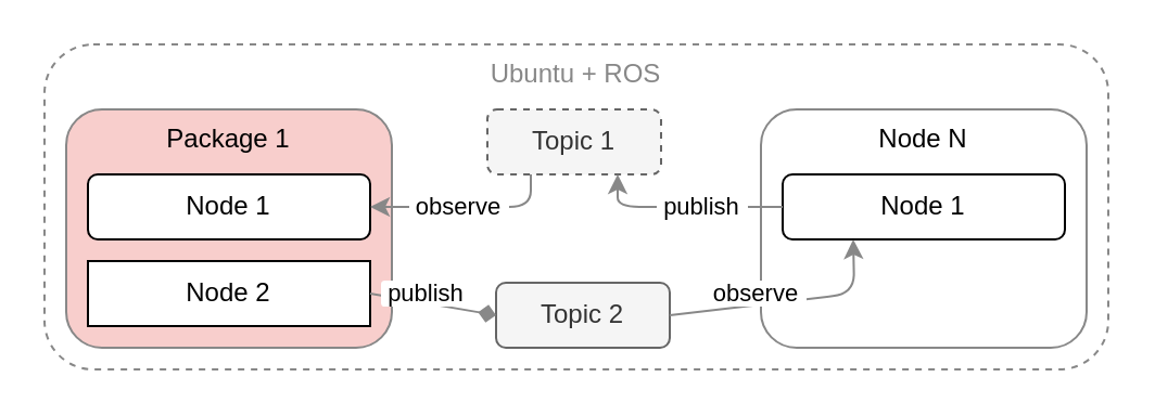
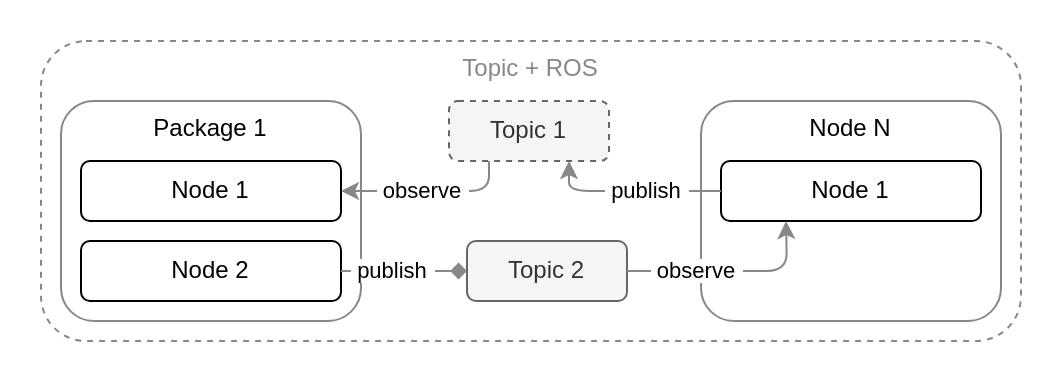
  <mxCell id="0" />
  <mxCell id="1" parent="0" />
- <mxCell id="2" value="Ubuntu + ROS" style="rounded=1;whiteSpace=wrap;html=1;verticalAlign=top;fontColor=#888888;fillColor=none;strokeColor=#888888;dashed=1;" vertex="1" parent="1"><mxGeometry x="20" y="20" width="490" height="150" as="geometry" /></mxCell>
- <mxCell id="3" value="Package 1" style="rounded=1;whiteSpace=wrap;html=1;strokeColor=#888;fontColor=#000000;verticalAlign=top;fillColor=#f8cecc;" vertex="1" parent="1"><mxGeometry x="30" y="50" width="150" height="110" as="geometry" /></mxCell>
+ <mxCell id="2" value="Topic + ROS" style="rounded=1;whiteSpace=wrap;html=1;verticalAlign=top;fontColor=#888888;fillColor=none;strokeColor=#888888;dashed=1;" vertex="1" parent="1"><mxGeometry x="20" y="20" width="490" height="150" as="geometry" /></mxCell>
+ <mxCell id="3" value="Package 1" style="rounded=1;whiteSpace=wrap;html=1;strokeColor=#888;fontColor=#000000;verticalAlign=top;" vertex="1" parent="1"><mxGeometry x="30" y="50" width="150" height="110" as="geometry" /></mxCell>
  <mxCell id="4" value="Node N" style="rounded=1;whiteSpace=wrap;html=1;strokeColor=#888;fontColor=#000000;verticalAlign=top;" vertex="1" parent="1"><mxGeometry x="350" y="50" width="150" height="110" as="geometry" /></mxCell>
  <mxCell id="5" value="Node 1" style="rounded=1;whiteSpace=wrap;html=1;spacing=2;" vertex="1" parent="1"><mxGeometry x="40" y="80" width="130" height="30" as="geometry" /></mxCell>
- <mxCell id="6" value="Node 2" style="whiteSpace=wrap;html=1;spacing=2;rounded=0;" vertex="1" parent="1"><mxGeometry x="40" y="120" width="130" height="30" as="geometry" /></mxCell>
+ <mxCell id="6" value="Node 2" style="rounded=1;whiteSpace=wrap;html=1;spacing=2;" vertex="1" parent="1"><mxGeometry x="40" y="120" width="130" height="30" as="geometry" /></mxCell>
  <mxCell id="7" value="Topic 1" style="rounded=1;whiteSpace=wrap;html=1;spacing=2;fillColor=#f5f5f5;fontColor=#333333;strokeColor=#666666;dashed=1;" vertex="1" parent="1"><mxGeometry x="224" y="50" width="80" height="30" as="geometry" /></mxCell>
  <mxCell id="8" value="Node 1" style="rounded=1;whiteSpace=wrap;html=1;spacing=2;" vertex="1" parent="1"><mxGeometry x="360" y="80" width="130" height="30" as="geometry" /></mxCell>
- <mxCell id="9" value="Topic 2" style="rounded=1;whiteSpace=wrap;html=1;spacing=2;fillColor=#f5f5f5;fontColor=#333333;strokeColor=#666666;" vertex="1" parent="1"><mxGeometry x="228" y="130" width="80" height="30" as="geometry" /></mxCell>
+ <mxCell id="9" value="Topic 2" style="rounded=1;whiteSpace=wrap;html=1;spacing=2;fillColor=#f5f5f5;fontColor=#333333;strokeColor=#666666;" vertex="1" parent="1"><mxGeometry x="233" y="120" width="80" height="30" as="geometry" /></mxCell>
  <mxCell id="10" value="" style="endArrow=none;html=1;rounded=1;exitX=1;exitY=0.5;exitDx=0;exitDy=0;entryX=0.25;entryY=1;entryDx=0;entryDy=0;startArrow=classic;startFill=1;endFill=0;strokeColor=#888;" edge="1" parent="1" source="5" target="7"><mxGeometry width="50" height="50" relative="1" as="geometry"><mxPoint x="190" y="100" as="sourcePoint" /><mxPoint x="240" y="50" as="targetPoint" /><Array as="points"><mxPoint x="244" y="95" /></Array></mxGeometry></mxCell>
  <mxCell id="11" value="" style="endArrow=diamond;html=1;rounded=0;exitX=1;exitY=0.5;exitDx=0;exitDy=0;entryX=0;entryY=0.5;entryDx=0;entryDy=0;strokeColor=#888;" edge="1" parent="1" source="6" target="9"><mxGeometry width="50" height="50" relative="1" as="geometry"><mxPoint x="190" y="150" as="sourcePoint" /><mxPoint x="240" y="100" as="targetPoint" /></mxGeometry></mxCell>
  <mxCell id="12" value="" style="endArrow=classic;html=1;rounded=1;entryX=0.25;entryY=1;entryDx=0;entryDy=0;exitX=1;exitY=0.5;exitDx=0;exitDy=0;strokeColor=#888;" edge="1" parent="1" source="9" target="8"><mxGeometry width="50" height="50" relative="1" as="geometry"><mxPoint x="310" y="110" as="sourcePoint" /><mxPoint x="360" y="60" as="targetPoint" /><Array as="points"><mxPoint x="393" y="135" /></Array></mxGeometry></mxCell>
  <mxCell id="13" value="" style="endArrow=classic;html=1;rounded=1;entryX=0.75;entryY=1;entryDx=0;entryDy=0;exitX=0;exitY=0.5;exitDx=0;exitDy=0;strokeColor=#888;" edge="1" parent="1" source="8" target="7"><mxGeometry width="50" height="50" relative="1" as="geometry"><mxPoint x="230" y="140" as="sourcePoint" /><mxPoint x="280" y="90" as="targetPoint" /><Array as="points"><mxPoint x="284" y="95" /></Array></mxGeometry></mxCell>
  <mxCell id="14" value="observe" style="text;html=1;strokeColor=none;fillColor=default;align=center;verticalAlign=middle;whiteSpace=wrap;rounded=1;fontSize=11;" vertex="1" parent="1"><mxGeometry x="188" y="89" width="46" height="12" as="geometry" /></mxCell>
  <mxCell id="15" value="observe" style="text;html=1;strokeColor=none;fillColor=default;align=center;verticalAlign=middle;whiteSpace=wrap;rounded=1;fontSize=11;" vertex="1" parent="1"><mxGeometry x="325" y="129" width="46" height="12" as="geometry" /></mxCell>
  <mxCell id="16" value="publish" style="text;html=1;strokeColor=none;fillColor=default;align=center;verticalAlign=middle;whiteSpace=wrap;rounded=1;fontSize=11;" vertex="1" parent="1"><mxGeometry x="302" y="89" width="42" height="12" as="geometry" /></mxCell>
  <mxCell id="17" value="publish" style="text;html=1;strokeColor=none;fillColor=default;align=center;verticalAlign=middle;whiteSpace=wrap;rounded=1;fontSize=11;" vertex="1" parent="1"><mxGeometry x="175" y="129" width="42" height="12" as="geometry" /></mxCell>
